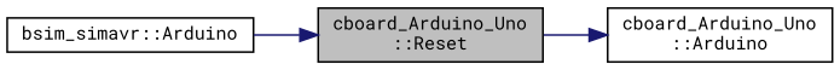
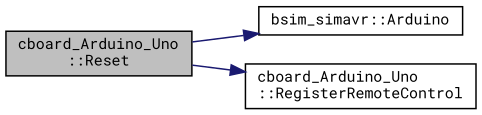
  digraph {
    fontname="Roboto Mono"
    rankdir=LR
    node [color=black fillcolor=white fontname="Roboto Mono" fontsize=10 shape=record style=filled]
    edge [color=midnightblue fontname="Roboto Mono" fontsize=10 labelfontname=Helvetica labelfontsize=10 style=solid]
    n1 [fillcolor=grey75 fontcolor=black height=0.2 label="cboard_Arduino_Uno\l::Reset" width=0.4]
    n2 [height=0.2 label="bsim_simavr::Arduino" width=0.4]
-   n3 [height=0.2 label="cboard_Arduino_Uno\l::Arduino" width=0.4]
-   n2 -> n1
+   n3 [height=0.2 label="cboard_Arduino_Uno\l::RegisterRemoteControl" width=0.4]
+   n1 -> n2
    n1 -> n3
  }
